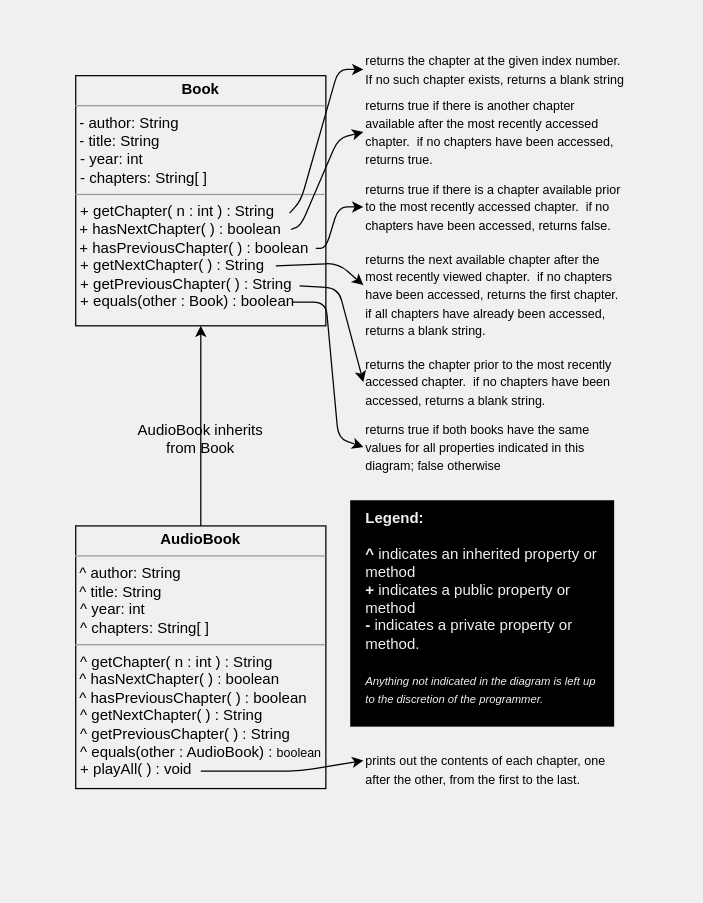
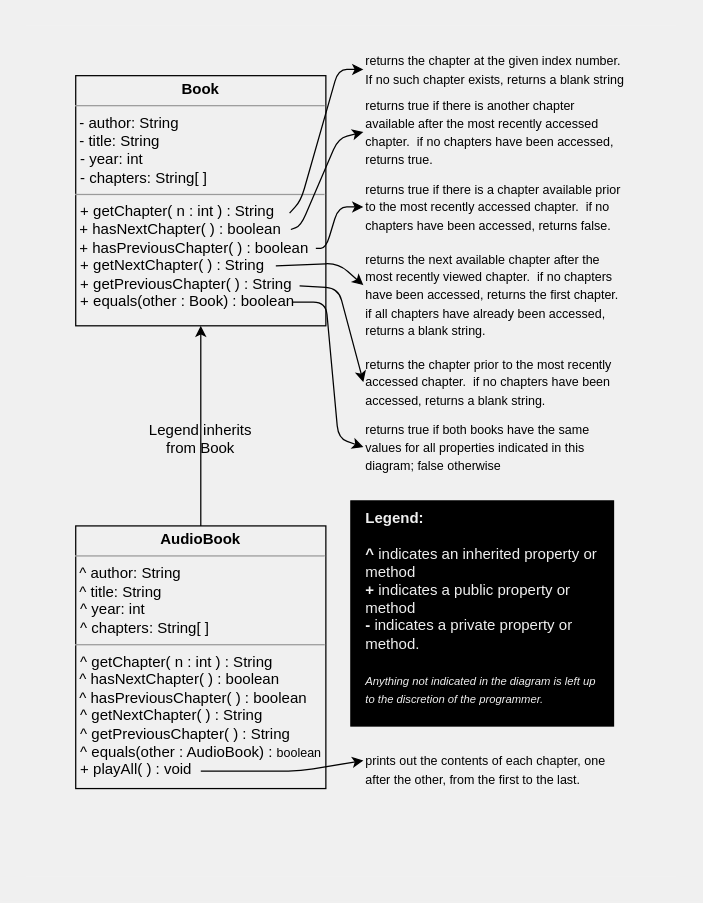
  <mxCell id="0" />
  <mxCell id="1" parent="0" />
  <mxCell id="2" value="" style="rounded=0;whiteSpace=wrap;html=1;labelBackgroundColor=#F0F0F0;fontSize=9;fontColor=#000000;strokeColor=none;fillColor=#F0F0F0;" parent="1" vertex="1"><mxGeometry x="20" y="20" width="520" height="680" as="geometry" /></mxCell>
  <mxCell id="3" value="&lt;p style=&quot;margin: 0px ; margin-top: 4px ; text-align: center&quot;&gt;&lt;b&gt;Book&lt;/b&gt;&lt;/p&gt;&lt;hr size=&quot;1&quot;&gt;&amp;nbsp;&lt;font&gt;-&amp;nbsp;author: String&lt;br&gt;&amp;nbsp;-&amp;nbsp;title: String&lt;br&gt;&lt;/font&gt;&lt;p style=&quot;margin: 0px ; margin-left: 4px&quot;&gt;&lt;font&gt;- year: int&lt;/font&gt;&lt;/p&gt;&lt;p style=&quot;margin: 0px ; margin-left: 4px&quot;&gt;- chapters: String[ ]&lt;/p&gt;&lt;hr size=&quot;1&quot;&gt;&lt;p style=&quot;margin: 0px ; margin-left: 4px&quot;&gt;&lt;span&gt;+ getChapter( n : int ) : String&lt;/span&gt;&lt;br&gt;&lt;/p&gt;&lt;font&gt;&amp;nbsp;+&lt;span&gt;&amp;nbsp;hasNextChapter( ) : boolean&lt;/span&gt;&lt;br&gt;&amp;nbsp;+&lt;span&gt;&amp;nbsp;&lt;/span&gt;&lt;span&gt;hasPreviousChapter( ) : boolean&lt;/span&gt;&lt;/font&gt;&lt;span&gt;&lt;br&gt;&lt;/span&gt;&lt;p style=&quot;margin: 0px ; margin-left: 4px&quot;&gt;+ getNextChapter( ) : String&lt;/p&gt;&lt;p style=&quot;margin: 0px ; margin-left: 4px&quot;&gt;+ getPreviousChapter( ) : String&lt;/p&gt;&lt;p style=&quot;margin: 0px ; margin-left: 4px&quot;&gt;+ equals(other : Book) : &lt;font style=&quot;font-size: 12px&quot;&gt;boolean&lt;/font&gt;&lt;/p&gt;&lt;p style=&quot;margin: 0px 0px 0px 4px&quot;&gt;&lt;br&gt;&lt;/p&gt;" style="verticalAlign=top;align=left;overflow=fill;fontSize=12;fontFamily=Helvetica;html=1;fillColor=#F0F0F0;strokeColor=#000000;fontColor=#000000;" parent="1" vertex="1"><mxGeometry x="60" y="60" width="200" height="200" as="geometry" /></mxCell>
  <mxCell id="4" value="" style="endArrow=classic;html=1;exitX=0.855;exitY=0.694;exitDx=0;exitDy=0;exitPerimeter=0;entryX=0;entryY=0.5;entryDx=0;entryDy=0;labelBackgroundColor=default;fontColor=#F0F0F0;strokeColor=#000000;" parent="1" target="5" edge="1"><mxGeometry width="50" height="50" relative="1" as="geometry"><mxPoint x="231" y="169.92" as="sourcePoint" /><mxPoint x="280" y="170" as="targetPoint" /><Array as="points"><mxPoint x="240" y="160" /><mxPoint x="270" y="55" /></Array></mxGeometry></mxCell>
  <mxCell id="5" value="&lt;font style=&quot;font-size: 10px&quot;&gt;returns the chapter at the given index number.&amp;nbsp; If no such chapter exists, returns a blank string&lt;/font&gt;" style="text;html=1;strokeColor=none;fillColor=none;align=left;verticalAlign=middle;whiteSpace=wrap;rounded=0;labelBackgroundColor=none;fontColor=#000000;" parent="1" vertex="1"><mxGeometry x="290" y="40" width="210" height="30" as="geometry" /></mxCell>
  <mxCell id="6" value="" style="endArrow=classic;html=1;entryX=0;entryY=0.25;entryDx=0;entryDy=0;labelBackgroundColor=default;fontColor=#F0F0F0;strokeColor=#000000;" parent="1" target="7" edge="1"><mxGeometry width="50" height="50" relative="1" as="geometry"><mxPoint x="220" y="212" as="sourcePoint" /><mxPoint x="290" y="196" as="targetPoint" /><Array as="points"><mxPoint x="270" y="210" /></Array></mxGeometry></mxCell>
  <mxCell id="7" value="&lt;font style=&quot;font-size: 10px ; line-height: 1&quot;&gt;returns the next available chapter after the most recently viewed chapter.&amp;nbsp; if no chapters have been accessed, returns the first chapter.&amp;nbsp; if all chapters have already been accessed, returns a blank string.&lt;/font&gt;" style="text;html=1;strokeColor=none;fillColor=none;align=left;verticalAlign=middle;whiteSpace=wrap;rounded=0;labelBackgroundColor=none;fontColor=#000000;" parent="1" vertex="1"><mxGeometry x="290" y="220" width="210" height="30" as="geometry" /></mxCell>
  <mxCell id="8" value="" style="endArrow=classic;html=1;entryX=0;entryY=0.5;entryDx=0;entryDy=0;labelBackgroundColor=default;fontColor=#F0F0F0;strokeColor=#000000;" parent="1" target="9" edge="1"><mxGeometry width="50" height="50" relative="1" as="geometry"><mxPoint x="239" y="228" as="sourcePoint" /><mxPoint x="290" y="246" as="targetPoint" /><Array as="points"><mxPoint x="270" y="230" /></Array></mxGeometry></mxCell>
  <mxCell id="9" value="&lt;font style=&quot;font-size: 10px&quot;&gt;returns the chapter prior to the most recently accessed chapter.&amp;nbsp; if no chapters have been accessed, returns a blank string.&lt;/font&gt;" style="text;html=1;strokeColor=none;fillColor=none;align=left;verticalAlign=middle;whiteSpace=wrap;rounded=0;labelBackgroundColor=none;fontColor=#000000;" parent="1" vertex="1"><mxGeometry x="290" y="290" width="210" height="30" as="geometry" /></mxCell>
  <mxCell id="10" value="" style="endArrow=classic;html=1;entryX=0;entryY=0.5;entryDx=0;entryDy=0;labelBackgroundColor=default;fontColor=#F0F0F0;strokeColor=#000000;" parent="1" target="11" edge="1"><mxGeometry width="50" height="50" relative="1" as="geometry"><mxPoint x="232" y="183" as="sourcePoint" /><mxPoint x="290" y="136" as="targetPoint" /><Array as="points"><mxPoint x="240" y="180" /><mxPoint x="270" y="110" /></Array></mxGeometry></mxCell>
  <mxCell id="11" value="&lt;font style=&quot;font-size: 10px ; line-height: 1&quot;&gt;returns true if there is another chapter available after the most recently accessed chapter.&amp;nbsp; if no chapters have been accessed, returns true.&lt;/font&gt;" style="text;html=1;strokeColor=none;fillColor=none;align=left;verticalAlign=middle;whiteSpace=wrap;rounded=0;labelBackgroundColor=none;fontColor=#000000;" parent="1" vertex="1"><mxGeometry x="290" y="90" width="210" height="30" as="geometry" /></mxCell>
  <mxCell id="12" value="" style="endArrow=classic;html=1;entryX=0;entryY=0.5;entryDx=0;entryDy=0;labelBackgroundColor=default;fontColor=#F0F0F0;strokeColor=#000000;" parent="1" target="13" edge="1"><mxGeometry width="50" height="50" relative="1" as="geometry"><mxPoint x="252" y="198" as="sourcePoint" /><mxPoint x="290" y="186" as="targetPoint" /><Array as="points"><mxPoint x="260" y="198" /><mxPoint x="270" y="165" /></Array></mxGeometry></mxCell>
  <mxCell id="13" value="&lt;font style=&quot;font-size: 10px ; line-height: 1&quot;&gt;returns true if there is a chapter available prior to the most recently accessed chapter.&amp;nbsp; if no chapters have been accessed, returns false.&lt;/font&gt;" style="text;html=1;strokeColor=none;fillColor=none;align=left;verticalAlign=middle;whiteSpace=wrap;rounded=0;labelBackgroundColor=none;fontColor=#000000;" parent="1" vertex="1"><mxGeometry x="290" y="150" width="210" height="30" as="geometry" /></mxCell>
  <mxCell id="14" value="" style="endArrow=classic;html=1;entryX=0;entryY=0.5;entryDx=0;entryDy=0;labelBackgroundColor=default;fontColor=#F0F0F0;strokeColor=#000000;" parent="1" target="15" edge="1"><mxGeometry width="50" height="50" relative="1" as="geometry"><mxPoint x="233" y="241" as="sourcePoint" /><mxPoint x="290" y="298" as="targetPoint" /><Array as="points"><mxPoint x="260" y="241" /><mxPoint x="270" y="350" /></Array></mxGeometry></mxCell>
  <mxCell id="15" value="&lt;font style=&quot;font-size: 10px&quot;&gt;returns true if both books have the same values for all properties indicated in this diagram; false otherwise&lt;/font&gt;" style="text;html=1;strokeColor=none;fillColor=none;align=left;verticalAlign=middle;whiteSpace=wrap;rounded=0;labelBackgroundColor=none;fontColor=#000000;" parent="1" vertex="1"><mxGeometry x="290" y="342" width="210" height="30" as="geometry" /></mxCell>
  <mxCell id="16" value="&lt;p style=&quot;margin: 0px ; margin-top: 4px ; text-align: center&quot;&gt;&lt;b&gt;AudioBook&lt;/b&gt;&lt;/p&gt;&lt;hr size=&quot;1&quot;&gt;&amp;nbsp;&lt;font&gt;^&amp;nbsp;author: String&lt;br&gt;&amp;nbsp;^&amp;nbsp;title: String&lt;br&gt;&lt;/font&gt;&lt;p style=&quot;margin: 0px ; margin-left: 4px&quot;&gt;&lt;font&gt;^ year: int&lt;/font&gt;&lt;/p&gt;&lt;p style=&quot;margin: 0px ; margin-left: 4px&quot;&gt;^ chapters: String[ ]&lt;/p&gt;&lt;hr size=&quot;1&quot;&gt;&lt;p style=&quot;margin: 0px ; margin-left: 4px&quot;&gt;&lt;span&gt;^ getChapter( n : int ) : String&lt;/span&gt;&lt;br&gt;&lt;/p&gt;&lt;font&gt;&amp;nbsp;^&lt;span&gt;&amp;nbsp;hasNextChapter( ) : boolean&lt;/span&gt;&lt;br&gt;&amp;nbsp;^&lt;span&gt;&amp;nbsp;&lt;/span&gt;&lt;span&gt;hasPreviousChapter( ) : boolean&lt;/span&gt;&lt;/font&gt;&lt;span&gt;&lt;br&gt;&lt;/span&gt;&lt;p style=&quot;margin: 0px ; margin-left: 4px&quot;&gt;^ getNextChapter( ) : String&lt;/p&gt;&lt;p style=&quot;margin: 0px ; margin-left: 4px&quot;&gt;^ getPreviousChapter( ) : String&lt;/p&gt;&lt;p style=&quot;margin: 0px ; margin-left: 4px&quot;&gt;^ equals(other : AudioBook) : &lt;font style=&quot;font-size: 10px&quot;&gt;boolean&lt;/font&gt;&lt;/p&gt;&lt;p style=&quot;margin: 0px 0px 0px 4px&quot;&gt;+ playAll( ) : void&lt;/p&gt;&lt;div&gt;&lt;br&gt;&lt;/div&gt;" style="verticalAlign=top;align=left;overflow=fill;fontSize=12;fontFamily=Helvetica;html=1;fillColor=#F0F0F0;strokeColor=#000000;fontColor=#000000;" parent="1" vertex="1"><mxGeometry x="60" y="420" width="200" height="210" as="geometry" /></mxCell>
  <mxCell id="17" value="" style="endArrow=classic;html=1;fontSize=10;fontColor=#F0F0F0;exitX=0.5;exitY=0;exitDx=0;exitDy=0;entryX=0.5;entryY=1;entryDx=0;entryDy=0;strokeColor=#000000;" parent="1" source="16" edge="1"><mxGeometry width="50" height="50" relative="1" as="geometry"><mxPoint x="130" y="390" as="sourcePoint" /><mxPoint x="160" y="260" as="targetPoint" /></mxGeometry></mxCell>
  <mxCell id="18" value="&lt;b&gt;Legend:&lt;/b&gt;&lt;br&gt;&lt;br&gt;&lt;b&gt;^&lt;/b&gt; indicates an inherited property or method&lt;br&gt;&lt;b&gt;+&lt;/b&gt; indicates a public property or method&lt;br&gt;&lt;b&gt;-&lt;/b&gt; indicates a private property or method.&lt;br&gt;&lt;font style=&quot;font-size: 9px&quot;&gt;&lt;br&gt;&lt;i&gt;&lt;font style=&quot;font-size: 9px&quot;&gt;Anything not indicated in the diagram is left up to the discretion of the programmer.&lt;/font&gt;&lt;/i&gt;&lt;/font&gt;" style="text;html=1;strokeColor=#000000;fillColor=#000000;align=left;verticalAlign=top;whiteSpace=wrap;rounded=0;fontColor=#F0F0F0;spacingLeft=10;spacingRight=10;labelBackgroundColor=none;gradientColor=none;" parent="1" vertex="1"><mxGeometry x="280" y="400" width="210" height="180" as="geometry" /></mxCell>
- <mxCell id="19" value="&lt;meta charset=&quot;utf-8&quot;&gt;&lt;span style=&quot;font-family: helvetica; font-size: 12px; font-style: normal; font-weight: 400; letter-spacing: normal; text-indent: 0px; text-transform: none; word-spacing: 0px; display: inline; float: none;&quot;&gt;AudioBook inherits from Book&lt;/span&gt;&lt;br style=&quot;font-family: helvetica; font-size: 12px; font-style: normal; font-weight: 400; letter-spacing: normal; text-indent: 0px; text-transform: none; word-spacing: 0px;&quot;&gt;" style="text;whiteSpace=wrap;html=1;fontSize=10;fontColor=#000000;align=center;labelBackgroundColor=none;" parent="1" vertex="1"><mxGeometry x="105" y="330" width="110" height="30" as="geometry" /></mxCell>
+ <mxCell id="19" value="&lt;meta charset=&quot;utf-8&quot;&gt;&lt;span style=&quot;font-family: helvetica; font-size: 12px; font-style: normal; font-weight: 400; letter-spacing: normal; text-indent: 0px; text-transform: none; word-spacing: 0px; display: inline; float: none;&quot;&gt;Legend inherits from Book&lt;/span&gt;&lt;br style=&quot;font-family: helvetica; font-size: 12px; font-style: normal; font-weight: 400; letter-spacing: normal; text-indent: 0px; text-transform: none; word-spacing: 0px;&quot;&gt;" style="text;whiteSpace=wrap;html=1;fontSize=10;fontColor=#000000;align=center;labelBackgroundColor=none;" parent="1" vertex="1"><mxGeometry x="105" y="330" width="110" height="30" as="geometry" /></mxCell>
  <mxCell id="20" value="" style="endArrow=classic;html=1;entryX=0;entryY=0.25;entryDx=0;entryDy=0;labelBackgroundColor=default;fontColor=#F0F0F0;strokeColor=#000000;" parent="1" target="21" edge="1"><mxGeometry width="50" height="50" relative="1" as="geometry"><mxPoint x="160" y="616" as="sourcePoint" /><mxPoint x="290" y="606" as="targetPoint" /><Array as="points"><mxPoint x="240" y="616" /></Array></mxGeometry></mxCell>
  <mxCell id="21" value="&lt;span style=&quot;font-size: 10px&quot;&gt;prints out the contents of each chapter, one after the other, from the first to the last.&lt;/span&gt;" style="text;html=1;strokeColor=none;fillColor=none;align=left;verticalAlign=middle;whiteSpace=wrap;rounded=0;labelBackgroundColor=none;fontColor=#000000;" parent="1" vertex="1"><mxGeometry x="290" y="600" width="210" height="30" as="geometry" /></mxCell>
